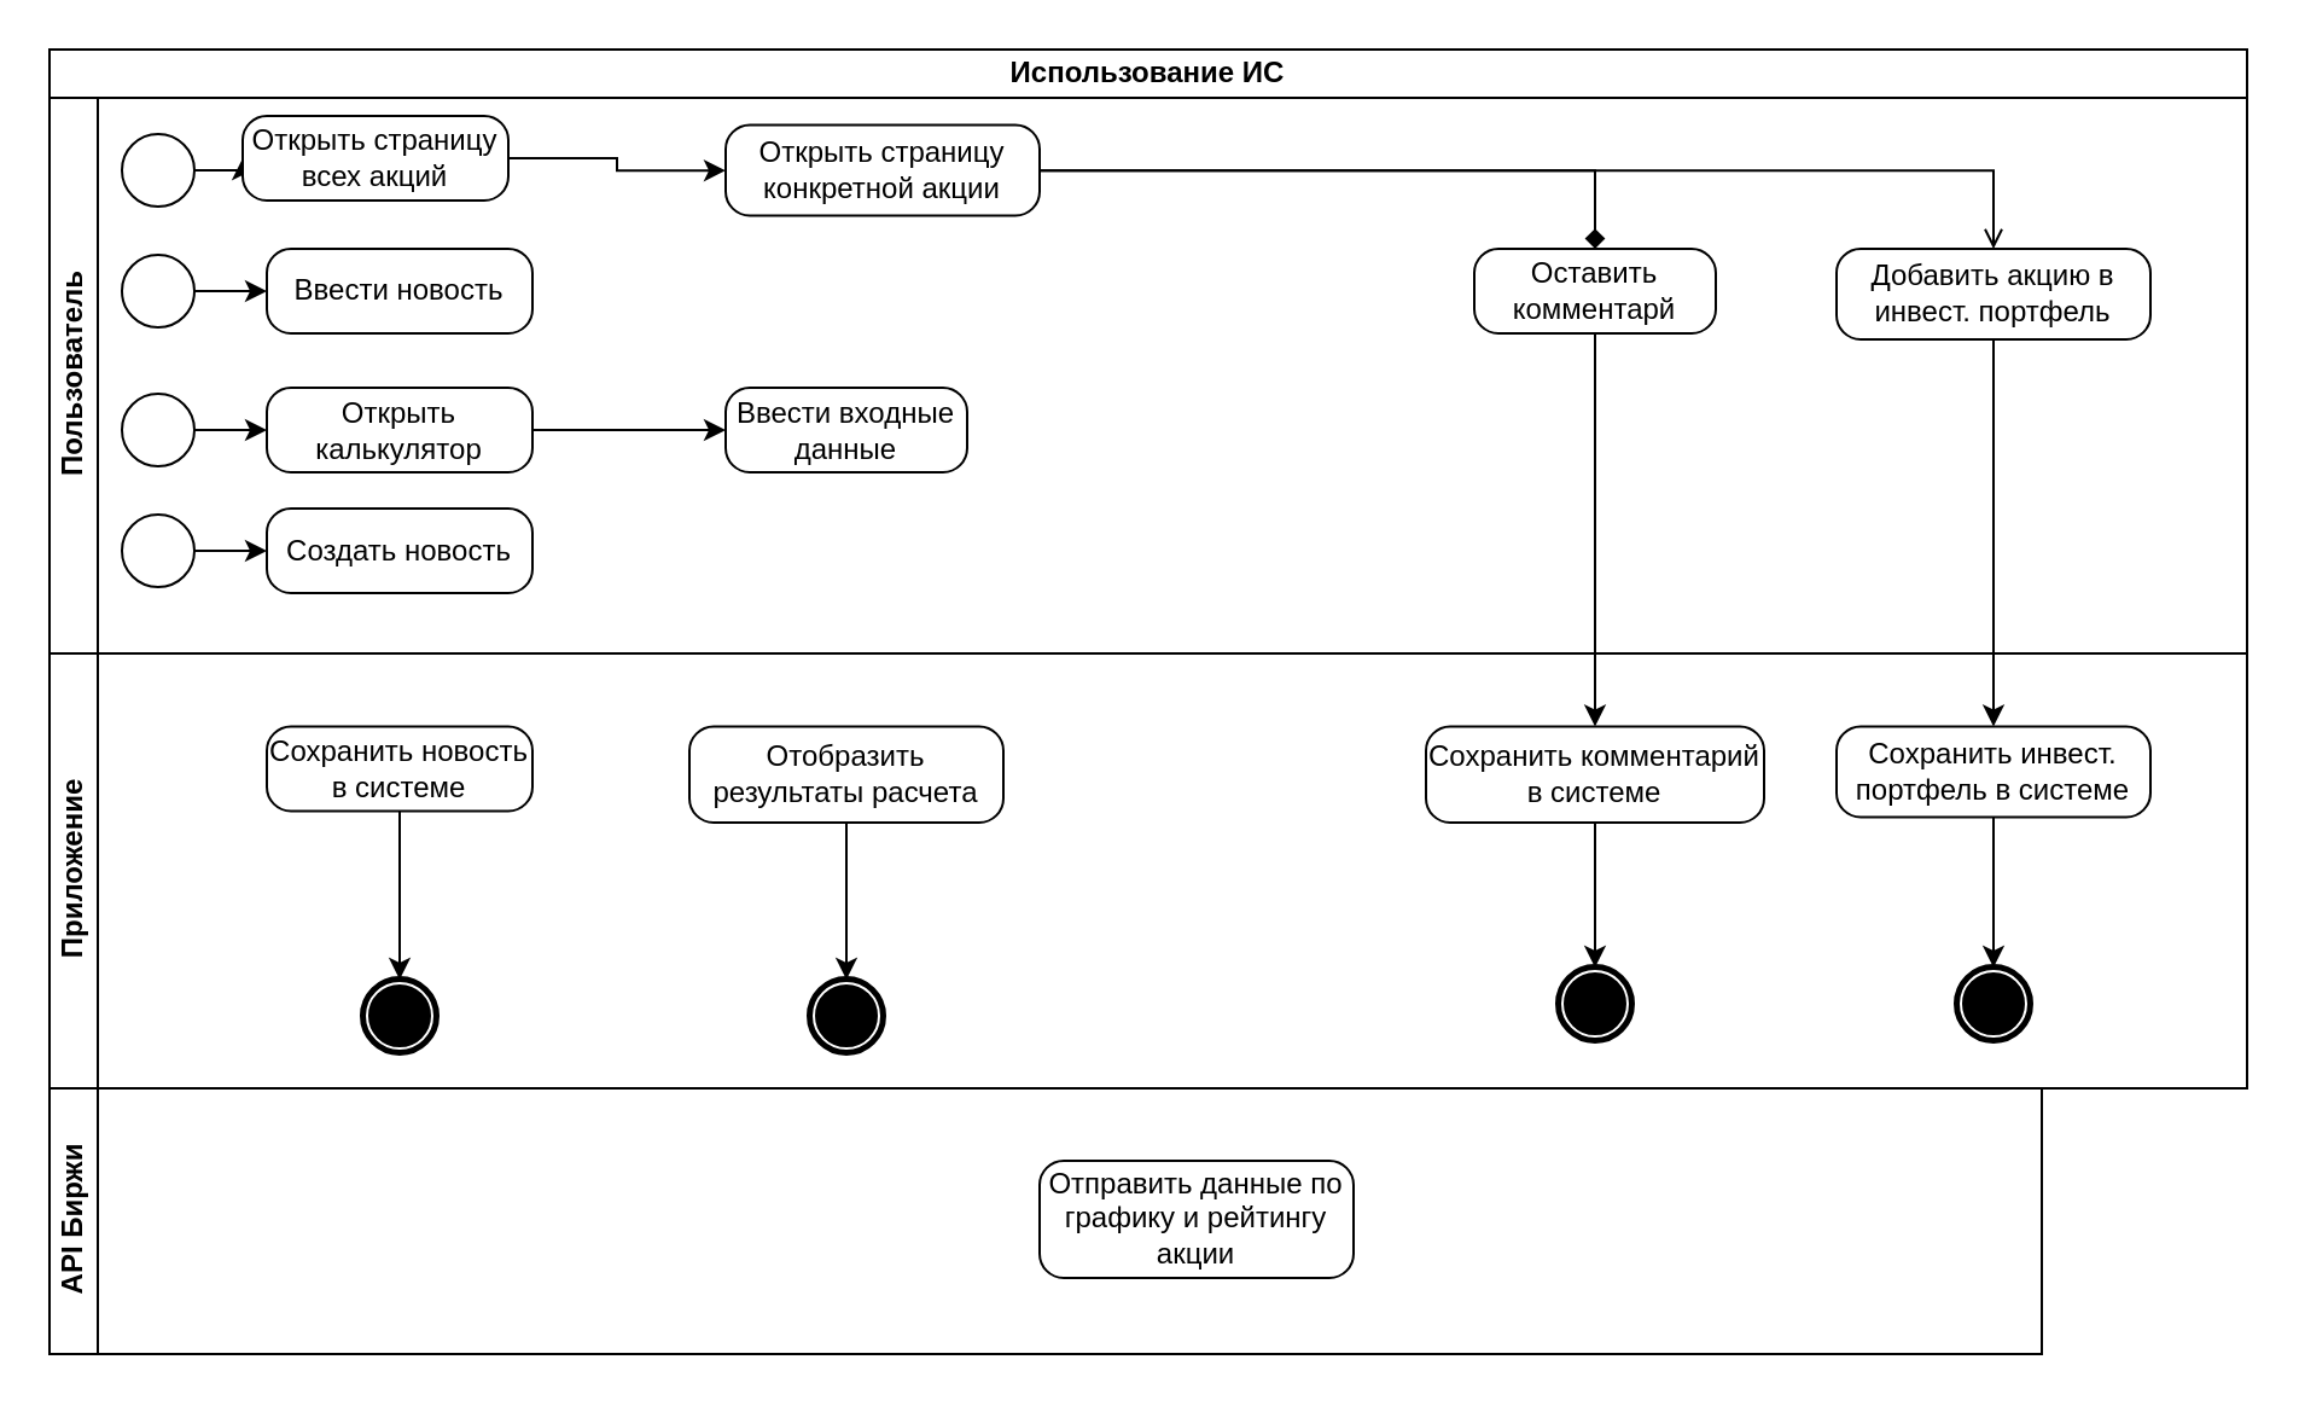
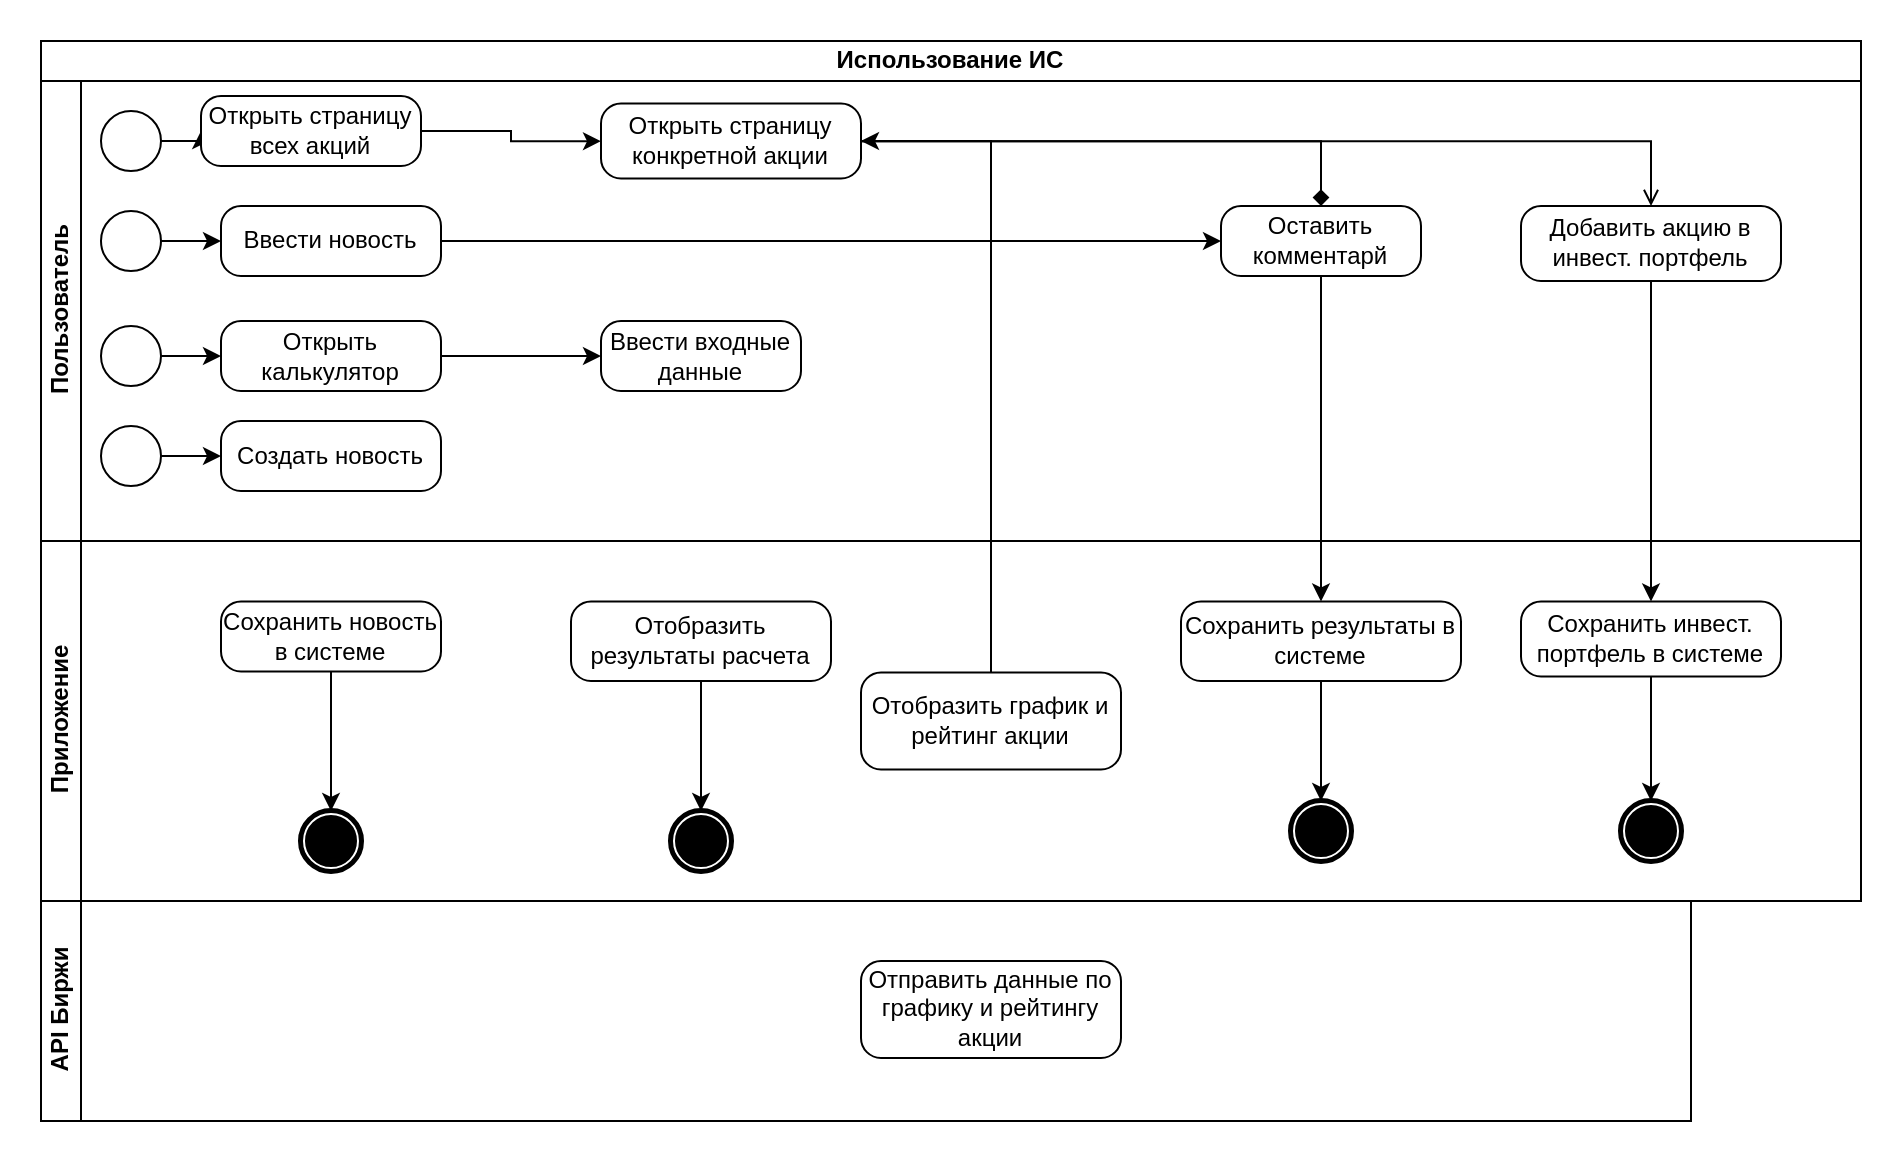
  <mxCell id="0" />
  <mxCell id="1" parent="0" />
  <mxCell id="2" value="Использование ИС" style="swimlane;html=1;childLayout=stackLayout;resizeParent=1;resizeParentMax=0;horizontal=1;startSize=20;horizontalStack=0;whiteSpace=wrap;" parent="1" vertex="1"><mxGeometry x="20" y="20" width="910" height="430" as="geometry" /></mxCell>
  <mxCell id="3" value="Пользователь" style="swimlane;html=1;startSize=20;horizontal=0;" parent="2" vertex="1"><mxGeometry y="20" width="910" height="230" as="geometry" /></mxCell>
  <mxCell id="4" style="edgeStyle=orthogonalEdgeStyle;rounded=0;orthogonalLoop=1;jettySize=auto;html=1;entryX=0;entryY=0.5;entryDx=0;entryDy=0;entryPerimeter=0;" parent="3" source="5" target="7" edge="1"><mxGeometry relative="1" as="geometry" /></mxCell>
  <mxCell id="5" value="" style="points=[[0.145,0.145,0],[0.5,0,0],[0.855,0.145,0],[1,0.5,0],[0.855,0.855,0],[0.5,1,0],[0.145,0.855,0],[0,0.5,0]];shape=mxgraph.bpmn.event;html=1;verticalLabelPosition=bottom;labelBackgroundColor=#ffffff;verticalAlign=top;align=center;perimeter=ellipsePerimeter;outlineConnect=0;aspect=fixed;outline=standard;symbol=general;" parent="3" vertex="1"><mxGeometry x="30" y="15" width="30" height="30" as="geometry" /></mxCell>
  <mxCell id="6" value="" style="edgeStyle=orthogonalEdgeStyle;rounded=0;orthogonalLoop=1;jettySize=auto;html=1;" edge="1" parent="3" source="7" target="18"><mxGeometry relative="1" as="geometry" /></mxCell>
  <mxCell id="7" value="Открыть страницу всех акций" style="points=[[0.25,0,0],[0.5,0,0],[0.75,0,0],[1,0.25,0],[1,0.5,0],[1,0.75,0],[0.75,1,0],[0.5,1,0],[0.25,1,0],[0,0.75,0],[0,0.5,0],[0,0.25,0]];shape=mxgraph.bpmn.task;whiteSpace=wrap;rectStyle=rounded;size=10;html=1;container=1;expand=0;collapsible=0;taskMarker=abstract;" parent="3" vertex="1"><mxGeometry x="80" y="7.5" width="110" height="35" as="geometry" /></mxCell>
  <mxCell id="8" value="" style="points=[[0.145,0.145,0],[0.5,0,0],[0.855,0.145,0],[1,0.5,0],[0.855,0.855,0],[0.5,1,0],[0.145,0.855,0],[0,0.5,0]];shape=mxgraph.bpmn.event;html=1;verticalLabelPosition=bottom;labelBackgroundColor=#ffffff;verticalAlign=top;align=center;perimeter=ellipsePerimeter;outlineConnect=0;aspect=fixed;outline=standard;symbol=general;" vertex="1" parent="3"><mxGeometry x="30" y="65" width="30" height="30" as="geometry" /></mxCell>
+ <mxCell id="9" style="edgeStyle=orthogonalEdgeStyle;rounded=0;orthogonalLoop=1;jettySize=auto;html=1;" edge="1" parent="3" source="10" target="20"><mxGeometry relative="1" as="geometry" /></mxCell>
  <mxCell id="10" value="Ввести новость" style="points=[[0.25,0,0],[0.5,0,0],[0.75,0,0],[1,0.25,0],[1,0.5,0],[1,0.75,0],[0.75,1,0],[0.5,1,0],[0.25,1,0],[0,0.75,0],[0,0.5,0],[0,0.25,0]];shape=mxgraph.bpmn.task;whiteSpace=wrap;rectStyle=rounded;size=10;html=1;container=1;expand=0;collapsible=0;taskMarker=abstract;" vertex="1" parent="3"><mxGeometry x="90" y="62.5" width="110" height="35" as="geometry" /></mxCell>
  <mxCell id="11" style="edgeStyle=orthogonalEdgeStyle;rounded=0;orthogonalLoop=1;jettySize=auto;html=1;entryX=0;entryY=0.5;entryDx=0;entryDy=0;entryPerimeter=0;" edge="1" parent="3" source="8" target="10"><mxGeometry relative="1" as="geometry" /></mxCell>
  <mxCell id="12" value="" style="points=[[0.145,0.145,0],[0.5,0,0],[0.855,0.145,0],[1,0.5,0],[0.855,0.855,0],[0.5,1,0],[0.145,0.855,0],[0,0.5,0]];shape=mxgraph.bpmn.event;html=1;verticalLabelPosition=bottom;labelBackgroundColor=#ffffff;verticalAlign=top;align=center;perimeter=ellipsePerimeter;outlineConnect=0;aspect=fixed;outline=standard;symbol=general;" vertex="1" parent="3"><mxGeometry x="30" y="122.5" width="30" height="30" as="geometry" /></mxCell>
  <mxCell id="13" style="edgeStyle=orthogonalEdgeStyle;rounded=0;orthogonalLoop=1;jettySize=auto;html=1;" edge="1" parent="3" source="14" target="19"><mxGeometry relative="1" as="geometry" /></mxCell>
  <mxCell id="14" value="Открыть калькулятор" style="points=[[0.25,0,0],[0.5,0,0],[0.75,0,0],[1,0.25,0],[1,0.5,0],[1,0.75,0],[0.75,1,0],[0.5,1,0],[0.25,1,0],[0,0.75,0],[0,0.5,0],[0,0.25,0]];shape=mxgraph.bpmn.task;whiteSpace=wrap;rectStyle=rounded;size=10;html=1;container=1;expand=0;collapsible=0;taskMarker=abstract;" vertex="1" parent="3"><mxGeometry x="90" y="120" width="110" height="35" as="geometry" /></mxCell>
  <mxCell id="15" style="edgeStyle=orthogonalEdgeStyle;rounded=0;orthogonalLoop=1;jettySize=auto;html=1;entryX=0;entryY=0.5;entryDx=0;entryDy=0;entryPerimeter=0;" edge="1" parent="3" source="12" target="14"><mxGeometry relative="1" as="geometry" /></mxCell>
  <mxCell id="16" style="edgeStyle=orthogonalEdgeStyle;rounded=0;orthogonalLoop=1;jettySize=auto;html=1;entryX=0.5;entryY=0;entryDx=0;entryDy=0;entryPerimeter=0;endArrow=diamond;" edge="1" parent="3" source="18" target="20"><mxGeometry relative="1" as="geometry" /></mxCell>
  <mxCell id="17" style="edgeStyle=orthogonalEdgeStyle;rounded=0;orthogonalLoop=1;jettySize=auto;html=1;endArrow=open;" edge="1" parent="3" source="18" target="21"><mxGeometry relative="1" as="geometry" /></mxCell>
  <mxCell id="18" value="Открыть страницу конкретной акции" style="points=[[0.25,0,0],[0.5,0,0],[0.75,0,0],[1,0.25,0],[1,0.5,0],[1,0.75,0],[0.75,1,0],[0.5,1,0],[0.25,1,0],[0,0.75,0],[0,0.5,0],[0,0.25,0]];shape=mxgraph.bpmn.task;whiteSpace=wrap;rectStyle=rounded;size=10;html=1;container=1;expand=0;collapsible=0;taskMarker=abstract;" vertex="1" parent="3"><mxGeometry x="280" y="11.25" width="130" height="37.5" as="geometry" /></mxCell>
  <mxCell id="19" value="Ввести входные данные" style="points=[[0.25,0,0],[0.5,0,0],[0.75,0,0],[1,0.25,0],[1,0.5,0],[1,0.75,0],[0.75,1,0],[0.5,1,0],[0.25,1,0],[0,0.75,0],[0,0.5,0],[0,0.25,0]];shape=mxgraph.bpmn.task;whiteSpace=wrap;rectStyle=rounded;size=10;html=1;container=1;expand=0;collapsible=0;taskMarker=abstract;" vertex="1" parent="3"><mxGeometry x="280" y="120" width="100" height="35" as="geometry" /></mxCell>
  <mxCell id="20" value="Оставить комментарй" style="points=[[0.25,0,0],[0.5,0,0],[0.75,0,0],[1,0.25,0],[1,0.5,0],[1,0.75,0],[0.75,1,0],[0.5,1,0],[0.25,1,0],[0,0.75,0],[0,0.5,0],[0,0.25,0]];shape=mxgraph.bpmn.task;whiteSpace=wrap;rectStyle=rounded;size=10;html=1;container=1;expand=0;collapsible=0;taskMarker=abstract;" vertex="1" parent="3"><mxGeometry x="590" y="62.5" width="100" height="35" as="geometry" /></mxCell>
  <mxCell id="21" value="Добавить акцию в инвест. портфель" style="points=[[0.25,0,0],[0.5,0,0],[0.75,0,0],[1,0.25,0],[1,0.5,0],[1,0.75,0],[0.75,1,0],[0.5,1,0],[0.25,1,0],[0,0.75,0],[0,0.5,0],[0,0.25,0]];shape=mxgraph.bpmn.task;whiteSpace=wrap;rectStyle=rounded;size=10;html=1;container=1;expand=0;collapsible=0;taskMarker=abstract;" vertex="1" parent="3"><mxGeometry x="740" y="62.5" width="130" height="37.5" as="geometry" /></mxCell>
  <mxCell id="22" value="" style="points=[[0.145,0.145,0],[0.5,0,0],[0.855,0.145,0],[1,0.5,0],[0.855,0.855,0],[0.5,1,0],[0.145,0.855,0],[0,0.5,0]];shape=mxgraph.bpmn.event;html=1;verticalLabelPosition=bottom;labelBackgroundColor=#ffffff;verticalAlign=top;align=center;perimeter=ellipsePerimeter;outlineConnect=0;aspect=fixed;outline=standard;symbol=general;" vertex="1" parent="3"><mxGeometry x="30" y="172.5" width="30" height="30" as="geometry" /></mxCell>
  <mxCell id="23" value="Создать новость" style="points=[[0.25,0,0],[0.5,0,0],[0.75,0,0],[1,0.25,0],[1,0.5,0],[1,0.75,0],[0.75,1,0],[0.5,1,0],[0.25,1,0],[0,0.75,0],[0,0.5,0],[0,0.25,0]];shape=mxgraph.bpmn.task;whiteSpace=wrap;rectStyle=rounded;size=10;html=1;container=1;expand=0;collapsible=0;taskMarker=abstract;" vertex="1" parent="3"><mxGeometry x="90" y="170" width="110" height="35" as="geometry" /></mxCell>
  <mxCell id="24" style="edgeStyle=orthogonalEdgeStyle;rounded=0;orthogonalLoop=1;jettySize=auto;html=1;entryX=0;entryY=0.5;entryDx=0;entryDy=0;entryPerimeter=0;" edge="1" parent="3" source="22" target="23"><mxGeometry relative="1" as="geometry" /></mxCell>
  <mxCell id="25" value="Приложение" style="swimlane;html=1;startSize=20;horizontal=0;" parent="2" vertex="1"><mxGeometry y="250" width="910" height="180" as="geometry" /></mxCell>
  <mxCell id="26" value="API Биржи" style="swimlane;html=1;startSize=20;horizontal=0;" parent="25" vertex="1"><mxGeometry y="180" width="825" height="110" as="geometry" /></mxCell>
  <mxCell id="27" value="Отправить данные по графику и рейтингу акции" style="points=[[0.25,0,0],[0.5,0,0],[0.75,0,0],[1,0.25,0],[1,0.5,0],[1,0.75,0],[0.75,1,0],[0.5,1,0],[0.25,1,0],[0,0.75,0],[0,0.5,0],[0,0.25,0]];shape=mxgraph.bpmn.task;whiteSpace=wrap;rectStyle=rounded;size=10;html=1;container=1;expand=0;collapsible=0;taskMarker=abstract;" vertex="1" parent="26"><mxGeometry x="410" y="30" width="130" height="48.5" as="geometry" /></mxCell>
  <mxCell id="28" style="edgeStyle=orthogonalEdgeStyle;rounded=0;orthogonalLoop=1;jettySize=auto;html=1;" edge="1" parent="25" source="29" target="37"><mxGeometry relative="1" as="geometry" /></mxCell>
  <mxCell id="29" value="Отобразить результаты расчета" style="points=[[0.25,0,0],[0.5,0,0],[0.75,0,0],[1,0.25,0],[1,0.5,0],[1,0.75,0],[0.75,1,0],[0.5,1,0],[0.25,1,0],[0,0.75,0],[0,0.5,0],[0,0.25,0]];shape=mxgraph.bpmn.task;whiteSpace=wrap;rectStyle=rounded;size=10;html=1;container=1;expand=0;collapsible=0;taskMarker=abstract;" vertex="1" parent="25"><mxGeometry x="265" y="30.25" width="130" height="39.75" as="geometry" /></mxCell>
  <mxCell id="30" style="edgeStyle=orthogonalEdgeStyle;rounded=0;orthogonalLoop=1;jettySize=auto;html=1;" edge="1" parent="25" source="31" target="36"><mxGeometry relative="1" as="geometry" /></mxCell>
- <mxCell id="31" value="Сохранить комментарий в системе" style="points=[[0.25,0,0],[0.5,0,0],[0.75,0,0],[1,0.25,0],[1,0.5,0],[1,0.75,0],[0.75,1,0],[0.5,1,0],[0.25,1,0],[0,0.75,0],[0,0.5,0],[0,0.25,0]];shape=mxgraph.bpmn.task;whiteSpace=wrap;rectStyle=rounded;size=10;html=1;container=1;expand=0;collapsible=0;taskMarker=abstract;" vertex="1" parent="25"><mxGeometry x="570" y="30.25" width="140" height="39.75" as="geometry" /></mxCell>
+ <mxCell id="31" value="Сохранить результаты в системе" style="points=[[0.25,0,0],[0.5,0,0],[0.75,0,0],[1,0.25,0],[1,0.5,0],[1,0.75,0],[0.75,1,0],[0.5,1,0],[0.25,1,0],[0,0.75,0],[0,0.5,0],[0,0.25,0]];shape=mxgraph.bpmn.task;whiteSpace=wrap;rectStyle=rounded;size=10;html=1;container=1;expand=0;collapsible=0;taskMarker=abstract;" vertex="1" parent="25"><mxGeometry x="570" y="30.25" width="140" height="39.75" as="geometry" /></mxCell>
+ <mxCell id="32" value="Отобразить график и рейтинг акции" style="points=[[0.25,0,0],[0.5,0,0],[0.75,0,0],[1,0.25,0],[1,0.5,0],[1,0.75,0],[0.75,1,0],[0.5,1,0],[0.25,1,0],[0,0.75,0],[0,0.5,0],[0,0.25,0]];shape=mxgraph.bpmn.task;whiteSpace=wrap;rectStyle=rounded;size=10;html=1;container=1;expand=0;collapsible=0;taskMarker=abstract;" vertex="1" parent="25"><mxGeometry x="410" y="65.75" width="130" height="48.5" as="geometry" /></mxCell>
  <mxCell id="33" style="edgeStyle=orthogonalEdgeStyle;rounded=0;orthogonalLoop=1;jettySize=auto;html=1;entryX=0.5;entryY=0;entryDx=0;entryDy=0;entryPerimeter=0;" edge="1" parent="25" source="34" target="35"><mxGeometry relative="1" as="geometry"><mxPoint x="805" y="120" as="targetPoint" /></mxGeometry></mxCell>
  <mxCell id="34" value="Сохранить инвест. портфель в системе" style="points=[[0.25,0,0],[0.5,0,0],[0.75,0,0],[1,0.25,0],[1,0.5,0],[1,0.75,0],[0.75,1,0],[0.5,1,0],[0.25,1,0],[0,0.75,0],[0,0.5,0],[0,0.25,0]];shape=mxgraph.bpmn.task;whiteSpace=wrap;rectStyle=rounded;size=10;html=1;container=1;expand=0;collapsible=0;taskMarker=abstract;" vertex="1" parent="25"><mxGeometry x="740" y="30.25" width="130" height="37.5" as="geometry" /></mxCell>
  <mxCell id="35" value="" style="points=[[0.145,0.145,0],[0.5,0,0],[0.855,0.145,0],[1,0.5,0],[0.855,0.855,0],[0.5,1,0],[0.145,0.855,0],[0,0.5,0]];shape=mxgraph.bpmn.event;html=1;verticalLabelPosition=bottom;labelBackgroundColor=#ffffff;verticalAlign=top;align=center;perimeter=ellipsePerimeter;outlineConnect=0;aspect=fixed;outline=end;symbol=terminate;" parent="25" vertex="1"><mxGeometry x="790" y="130" width="30" height="30" as="geometry" /></mxCell>
  <mxCell id="36" value="" style="points=[[0.145,0.145,0],[0.5,0,0],[0.855,0.145,0],[1,0.5,0],[0.855,0.855,0],[0.5,1,0],[0.145,0.855,0],[0,0.5,0]];shape=mxgraph.bpmn.event;html=1;verticalLabelPosition=bottom;labelBackgroundColor=#ffffff;verticalAlign=top;align=center;perimeter=ellipsePerimeter;outlineConnect=0;aspect=fixed;outline=end;symbol=terminate;" vertex="1" parent="25"><mxGeometry x="625" y="130" width="30" height="30" as="geometry" /></mxCell>
  <mxCell id="37" value="" style="points=[[0.145,0.145,0],[0.5,0,0],[0.855,0.145,0],[1,0.5,0],[0.855,0.855,0],[0.5,1,0],[0.145,0.855,0],[0,0.5,0]];shape=mxgraph.bpmn.event;html=1;verticalLabelPosition=bottom;labelBackgroundColor=#ffffff;verticalAlign=top;align=center;perimeter=ellipsePerimeter;outlineConnect=0;aspect=fixed;outline=end;symbol=terminate;" vertex="1" parent="25"><mxGeometry x="315" y="135" width="30" height="30" as="geometry" /></mxCell>
  <mxCell id="38" style="edgeStyle=orthogonalEdgeStyle;rounded=0;orthogonalLoop=1;jettySize=auto;html=1;" edge="1" parent="25" source="39" target="40"><mxGeometry relative="1" as="geometry" /></mxCell>
  <mxCell id="39" value="Сохранить новость в системе" style="points=[[0.25,0,0],[0.5,0,0],[0.75,0,0],[1,0.25,0],[1,0.5,0],[1,0.75,0],[0.75,1,0],[0.5,1,0],[0.25,1,0],[0,0.75,0],[0,0.5,0],[0,0.25,0]];shape=mxgraph.bpmn.task;whiteSpace=wrap;rectStyle=rounded;size=10;html=1;container=1;expand=0;collapsible=0;taskMarker=abstract;" vertex="1" parent="25"><mxGeometry x="90" y="30.25" width="110" height="35" as="geometry" /></mxCell>
  <mxCell id="40" value="" style="points=[[0.145,0.145,0],[0.5,0,0],[0.855,0.145,0],[1,0.5,0],[0.855,0.855,0],[0.5,1,0],[0.145,0.855,0],[0,0.5,0]];shape=mxgraph.bpmn.event;html=1;verticalLabelPosition=bottom;labelBackgroundColor=#ffffff;verticalAlign=top;align=center;perimeter=ellipsePerimeter;outlineConnect=0;aspect=fixed;outline=end;symbol=terminate;" vertex="1" parent="25"><mxGeometry x="130" y="135" width="30" height="30" as="geometry" /></mxCell>
  <mxCell id="41" style="edgeStyle=orthogonalEdgeStyle;rounded=0;orthogonalLoop=1;jettySize=auto;html=1;" edge="1" parent="2" source="20" target="31"><mxGeometry relative="1" as="geometry" /></mxCell>
+ <mxCell id="42" style="edgeStyle=orthogonalEdgeStyle;rounded=0;orthogonalLoop=1;jettySize=auto;html=1;entryX=1;entryY=0.5;entryDx=0;entryDy=0;entryPerimeter=0;" edge="1" parent="2" source="32" target="18"><mxGeometry relative="1" as="geometry" /></mxCell>
  <mxCell id="43" style="edgeStyle=orthogonalEdgeStyle;rounded=0;orthogonalLoop=1;jettySize=auto;html=1;" edge="1" parent="2" source="21" target="34"><mxGeometry relative="1" as="geometry" /></mxCell>
